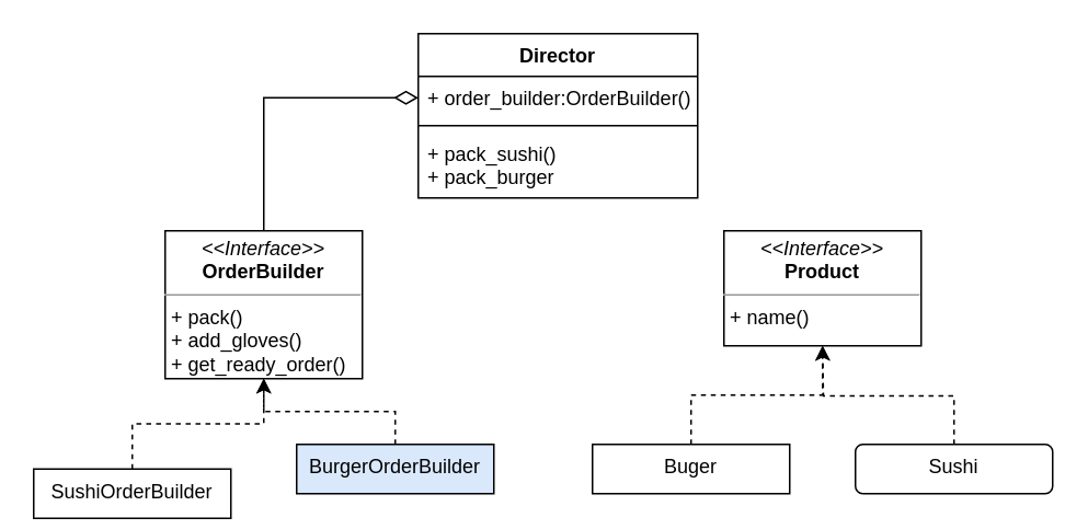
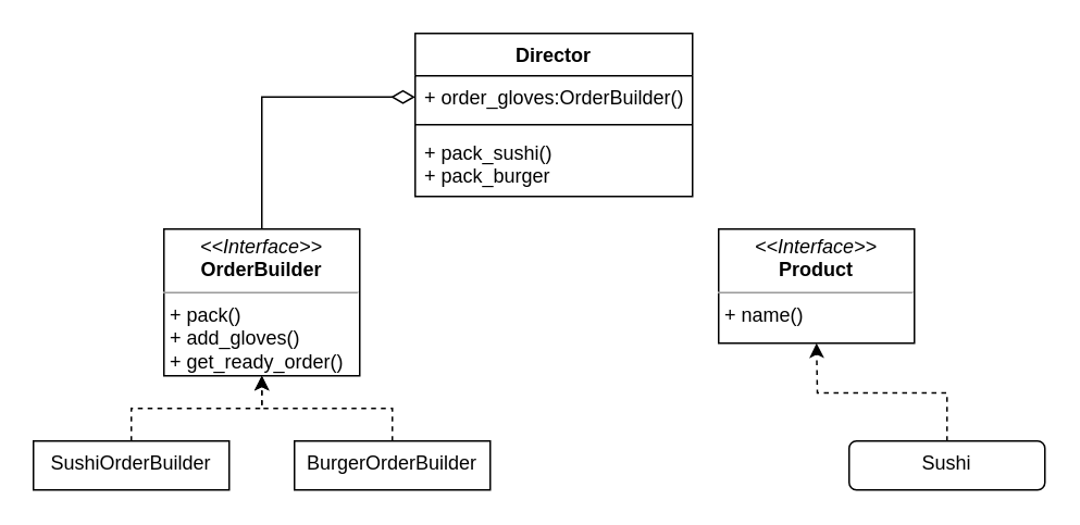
  <mxCell id="0" />
  <mxCell id="1" parent="0" />
  <mxCell id="2" value="&lt;p style=&quot;margin: 0px ; margin-top: 4px ; text-align: center&quot;&gt;&lt;i&gt;&amp;lt;&amp;lt;Interface&amp;gt;&amp;gt;&lt;/i&gt;&lt;br&gt;&lt;b&gt;Product&lt;/b&gt;&lt;/p&gt;&lt;hr size=&quot;1&quot;&gt;&lt;p style=&quot;margin: 0px ; margin-left: 4px&quot;&gt;+ name()&lt;br&gt;&lt;br&gt;&lt;/p&gt;" style="verticalAlign=top;align=left;overflow=fill;fontSize=12;fontFamily=Helvetica;html=1;" parent="1" vertex="1"><mxGeometry x="440" y="140" width="120" height="70" as="geometry" /></mxCell>
- <mxCell id="3" style="edgeStyle=orthogonalEdgeStyle;rounded=0;orthogonalLoop=1;jettySize=auto;html=1;exitX=0.5;exitY=0;exitDx=0;exitDy=0;entryX=0.5;entryY=1;entryDx=0;entryDy=0;dashed=1;" parent="1" source="4" target="2" edge="1"><mxGeometry relative="1" as="geometry"><mxPoint x="500" y="230" as="targetPoint" /></mxGeometry></mxCell>
- <mxCell id="4" value="Buger" style="whiteSpace=wrap;html=1;align=center;verticalAlign=top;" parent="1" vertex="1"><mxGeometry x="360" y="270" width="120" height="30" as="geometry" /></mxCell>
  <mxCell id="5" value="Sushi" style="whiteSpace=wrap;html=1;align=center;verticalAlign=top;rounded=1;" parent="1" vertex="1"><mxGeometry x="520" y="270" width="120" height="30" as="geometry" /></mxCell>
  <mxCell id="6" value="&lt;p style=&quot;margin: 0px ; margin-top: 4px ; text-align: center&quot;&gt;&lt;i&gt;&amp;lt;&amp;lt;Interface&amp;gt;&amp;gt;&lt;/i&gt;&lt;br&gt;&lt;b&gt;OrderBuilder&lt;/b&gt;&lt;/p&gt;&lt;hr size=&quot;1&quot;&gt;&lt;p style=&quot;margin: 0px ; margin-left: 4px&quot;&gt;+ pack()&lt;/p&gt;&lt;p style=&quot;margin: 0px ; margin-left: 4px&quot;&gt;+ add_gloves()&lt;/p&gt;&lt;p style=&quot;margin: 0px ; margin-left: 4px&quot;&gt;+ get_ready_order()&lt;/p&gt;&lt;p style=&quot;margin: 0px ; margin-left: 4px&quot;&gt;&lt;br&gt;&lt;/p&gt;" style="verticalAlign=top;align=left;overflow=fill;fontSize=12;fontFamily=Helvetica;html=1;" parent="1" vertex="1"><mxGeometry x="100" y="140" width="120" height="90" as="geometry" /></mxCell>
  <mxCell id="7" style="edgeStyle=orthogonalEdgeStyle;rounded=0;orthogonalLoop=1;jettySize=auto;html=1;exitX=0.5;exitY=0;exitDx=0;exitDy=0;entryX=0.5;entryY=1;entryDx=0;entryDy=0;dashed=1;" parent="1" source="8" target="6" edge="1"><mxGeometry relative="1" as="geometry" /></mxCell>
- <mxCell id="8" value="SushiOrderBuilder" style="whiteSpace=wrap;html=1;align=center;verticalAlign=top;" parent="1" vertex="1"><mxGeometry x="20" y="285" width="120" height="30" as="geometry" /></mxCell>
+ <mxCell id="8" value="SushiOrderBuilder" style="whiteSpace=wrap;html=1;align=center;verticalAlign=top;" parent="1" vertex="1"><mxGeometry x="20" y="270" width="120" height="30" as="geometry" /></mxCell>
  <mxCell id="9" style="edgeStyle=orthogonalEdgeStyle;rounded=0;orthogonalLoop=1;jettySize=auto;html=1;exitX=0.5;exitY=0;exitDx=0;exitDy=0;entryX=0.5;entryY=1;entryDx=0;entryDy=0;dashed=1;" parent="1" source="10" target="6" edge="1"><mxGeometry relative="1" as="geometry" /></mxCell>
- <mxCell id="10" value="BurgerOrderBuilder" style="whiteSpace=wrap;html=1;align=center;verticalAlign=top;fillColor=#dae8fc;" parent="1" vertex="1"><mxGeometry x="180" y="270" width="120" height="30" as="geometry" /></mxCell>
+ <mxCell id="10" value="BurgerOrderBuilder" style="whiteSpace=wrap;html=1;align=center;verticalAlign=top;" parent="1" vertex="1"><mxGeometry x="180" y="270" width="120" height="30" as="geometry" /></mxCell>
  <mxCell id="11" value="Director" style="swimlane;fontStyle=1;align=center;verticalAlign=top;childLayout=stackLayout;horizontal=1;startSize=26;horizontalStack=0;resizeParent=1;resizeParentMax=0;resizeLast=0;collapsible=1;marginBottom=0;" parent="1" vertex="1"><mxGeometry x="254" y="20" width="170" height="100" as="geometry"><mxRectangle x="440" y="60" width="80" height="26" as="alternateBounds" /></mxGeometry></mxCell>
- <mxCell id="12" value="+ order_builder:OrderBuilder()" style="text;strokeColor=none;fillColor=none;align=left;verticalAlign=top;spacingLeft=4;spacingRight=4;overflow=hidden;rotatable=0;points=[[0,0.5],[1,0.5]];portConstraint=eastwest;" parent="11" vertex="1"><mxGeometry y="26" width="170" height="26" as="geometry" /></mxCell>
+ <mxCell id="12" value="+ order_gloves:OrderBuilder()" style="text;strokeColor=none;fillColor=none;align=left;verticalAlign=top;spacingLeft=4;spacingRight=4;overflow=hidden;rotatable=0;points=[[0,0.5],[1,0.5]];portConstraint=eastwest;" parent="11" vertex="1"><mxGeometry y="26" width="170" height="26" as="geometry" /></mxCell>
  <mxCell id="13" value="" style="line;strokeWidth=1;fillColor=none;align=left;verticalAlign=middle;spacingTop=-1;spacingLeft=3;spacingRight=3;rotatable=0;labelPosition=right;points=[];portConstraint=eastwest;" parent="11" vertex="1"><mxGeometry y="52" width="170" height="8" as="geometry" /></mxCell>
  <mxCell id="14" value="+ pack_sushi()&#10;+ pack_burger" style="text;strokeColor=none;fillColor=none;align=left;verticalAlign=top;spacingLeft=4;spacingRight=4;overflow=hidden;rotatable=0;points=[[0,0.5],[1,0.5]];portConstraint=eastwest;" parent="11" vertex="1"><mxGeometry y="60" width="170" height="40" as="geometry" /></mxCell>
  <mxCell id="15" style="edgeStyle=orthogonalEdgeStyle;rounded=0;jumpSize=10;orthogonalLoop=1;jettySize=auto;html=1;exitX=0;exitY=0.5;exitDx=0;exitDy=0;entryX=0.5;entryY=0;entryDx=0;entryDy=0;endArrow=none;endFill=0;sourcePerimeterSpacing=6;targetPerimeterSpacing=5;strokeWidth=1;startSize=12;endSize=13;startArrow=diamondThin;startFill=0;" parent="1" source="12" target="6" edge="1"><mxGeometry relative="1" as="geometry" /></mxCell>
  <mxCell id="16" style="edgeStyle=orthogonalEdgeStyle;rounded=0;orthogonalLoop=1;jettySize=auto;html=1;exitX=0.5;exitY=0;exitDx=0;exitDy=0;entryX=0.5;entryY=1;entryDx=0;entryDy=0;dashed=1;" parent="1" source="5" edge="1"><mxGeometry relative="1" as="geometry"><mxPoint x="420" y="270" as="sourcePoint" /><mxPoint x="500" y="210" as="targetPoint" /></mxGeometry></mxCell>
